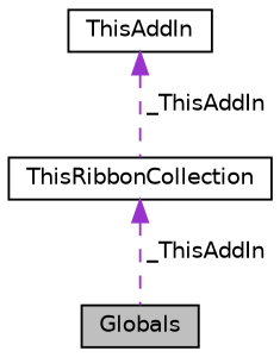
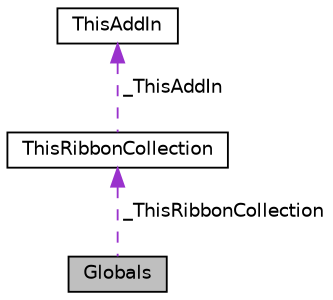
  digraph {
    node [color=black fillcolor=white fontname=Helvetica fontsize=10 shape=record style=filled]
    edge [color=darkorchid3 dir=back fontname=Helvetica fontsize=10 labelfontname=Helvetica labelfontsize=10 style=dashed]
    n1 [fillcolor=grey75 fontcolor=black height=0.2 label=Globals width=0.4]
    n2 [height=0.2 label=ThisRibbonCollection width=0.4]
    n3 [height=0.2 label=ThisAddIn width=0.4]
-   n2 -> n1 [label=" _ThisAddIn"]
+   n2 -> n1 [label=" _ThisRibbonCollection"]
    n3 -> n2 [label=" _ThisAddIn"]
  }
